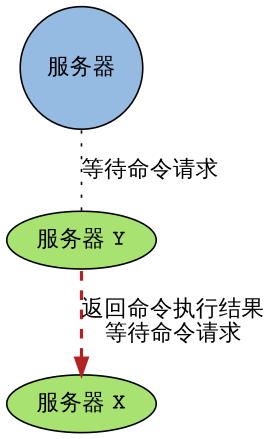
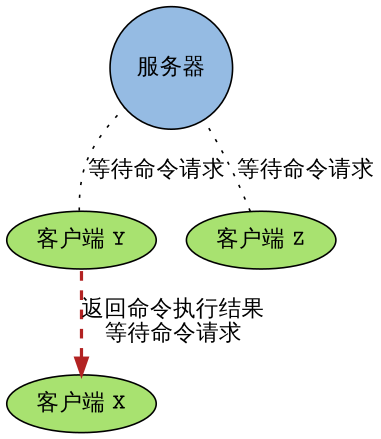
  digraph {
    fontname="Courier Prime"
    rankdir=BT
    node [fillcolor="#A8E270" fontname="Courier Prime" style=filled]
    edge [dir=none fontname="Courier Prime" style=dotted]
    n1 [fillcolor="#95BBE3" label="服务器" shape=circle]
-   n2 [label="服务器 X"]
-   n3 [label="服务器 Y"]
+   n2 [label="客户端 X"]
+   n3 [label="客户端 Y"]
+   n4 [label="客户端 Z"]
    n2 -> n3 [color="#B22222" dir=back label="返回命令执行结果\n等待命令请求" style="dashed, bold"]
    n3 -> n1 [label="等待命令请求"]
+   n4 -> n1 [label="等待命令请求"]
  }
